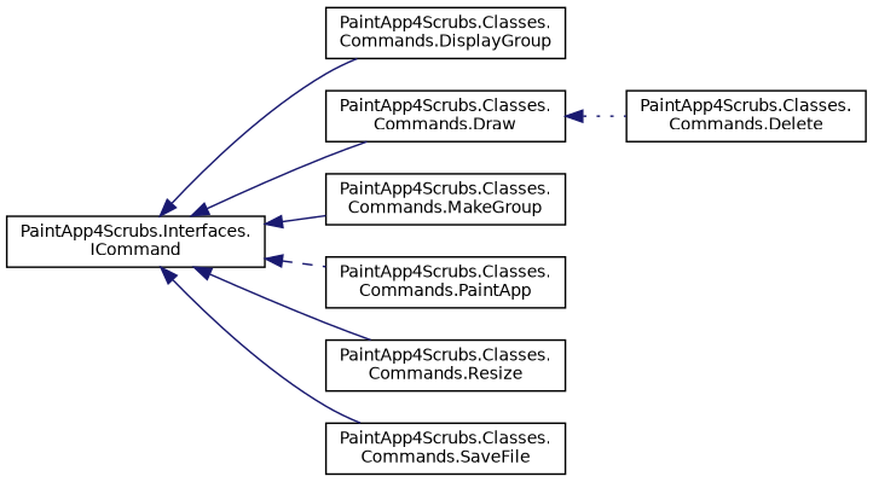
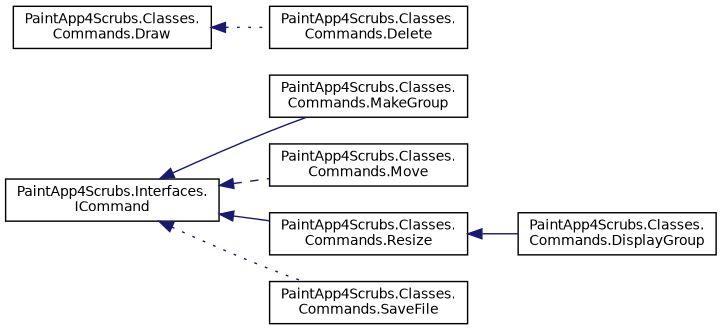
  digraph {
    rankdir=LR
    node [color=black fillcolor=white fontname=Helvetica fontsize=10 shape=record style=filled]
    edge [color=midnightblue dir=back fontname=Helvetica fontsize=10 labelfontname=Helvetica labelfontsize=10 style=solid]
    n1 [height=0.2 label="PaintApp4Scrubs.Interfaces.\lICommand" width=0.4]
    n2 [height=0.2 label="PaintApp4Scrubs.Classes.\lCommands.DisplayGroup" width=0.4]
    n3 [height=0.2 label="PaintApp4Scrubs.Classes.\lCommands.Draw" width=0.4]
    n4 [height=0.2 label="PaintApp4Scrubs.Classes.\lCommands.MakeGroup" width=0.4]
-   n5 [height=0.2 label="PaintApp4Scrubs.Classes.\lCommands.PaintApp" width=0.4]
+   n5 [height=0.2 label="PaintApp4Scrubs.Classes.\lCommands.Move" width=0.4]
    n6 [height=0.2 label="PaintApp4Scrubs.Classes.\lCommands.Resize" width=0.4]
    n7 [height=0.2 label="PaintApp4Scrubs.Classes.\lCommands.SaveFile" width=0.4]
    n8 [height=0.2 label="PaintApp4Scrubs.Classes.\lCommands.Delete" width=0.4]
-   n1 -> n2
-   n1 -> n3
+   n6 -> n2
    n1 -> n4
    n1 -> n5 [style=dashed]
    n1 -> n6
-   n1 -> n7
+   n1 -> n7 [style=dotted]
    n3 -> n8 [style=dotted]
  }
